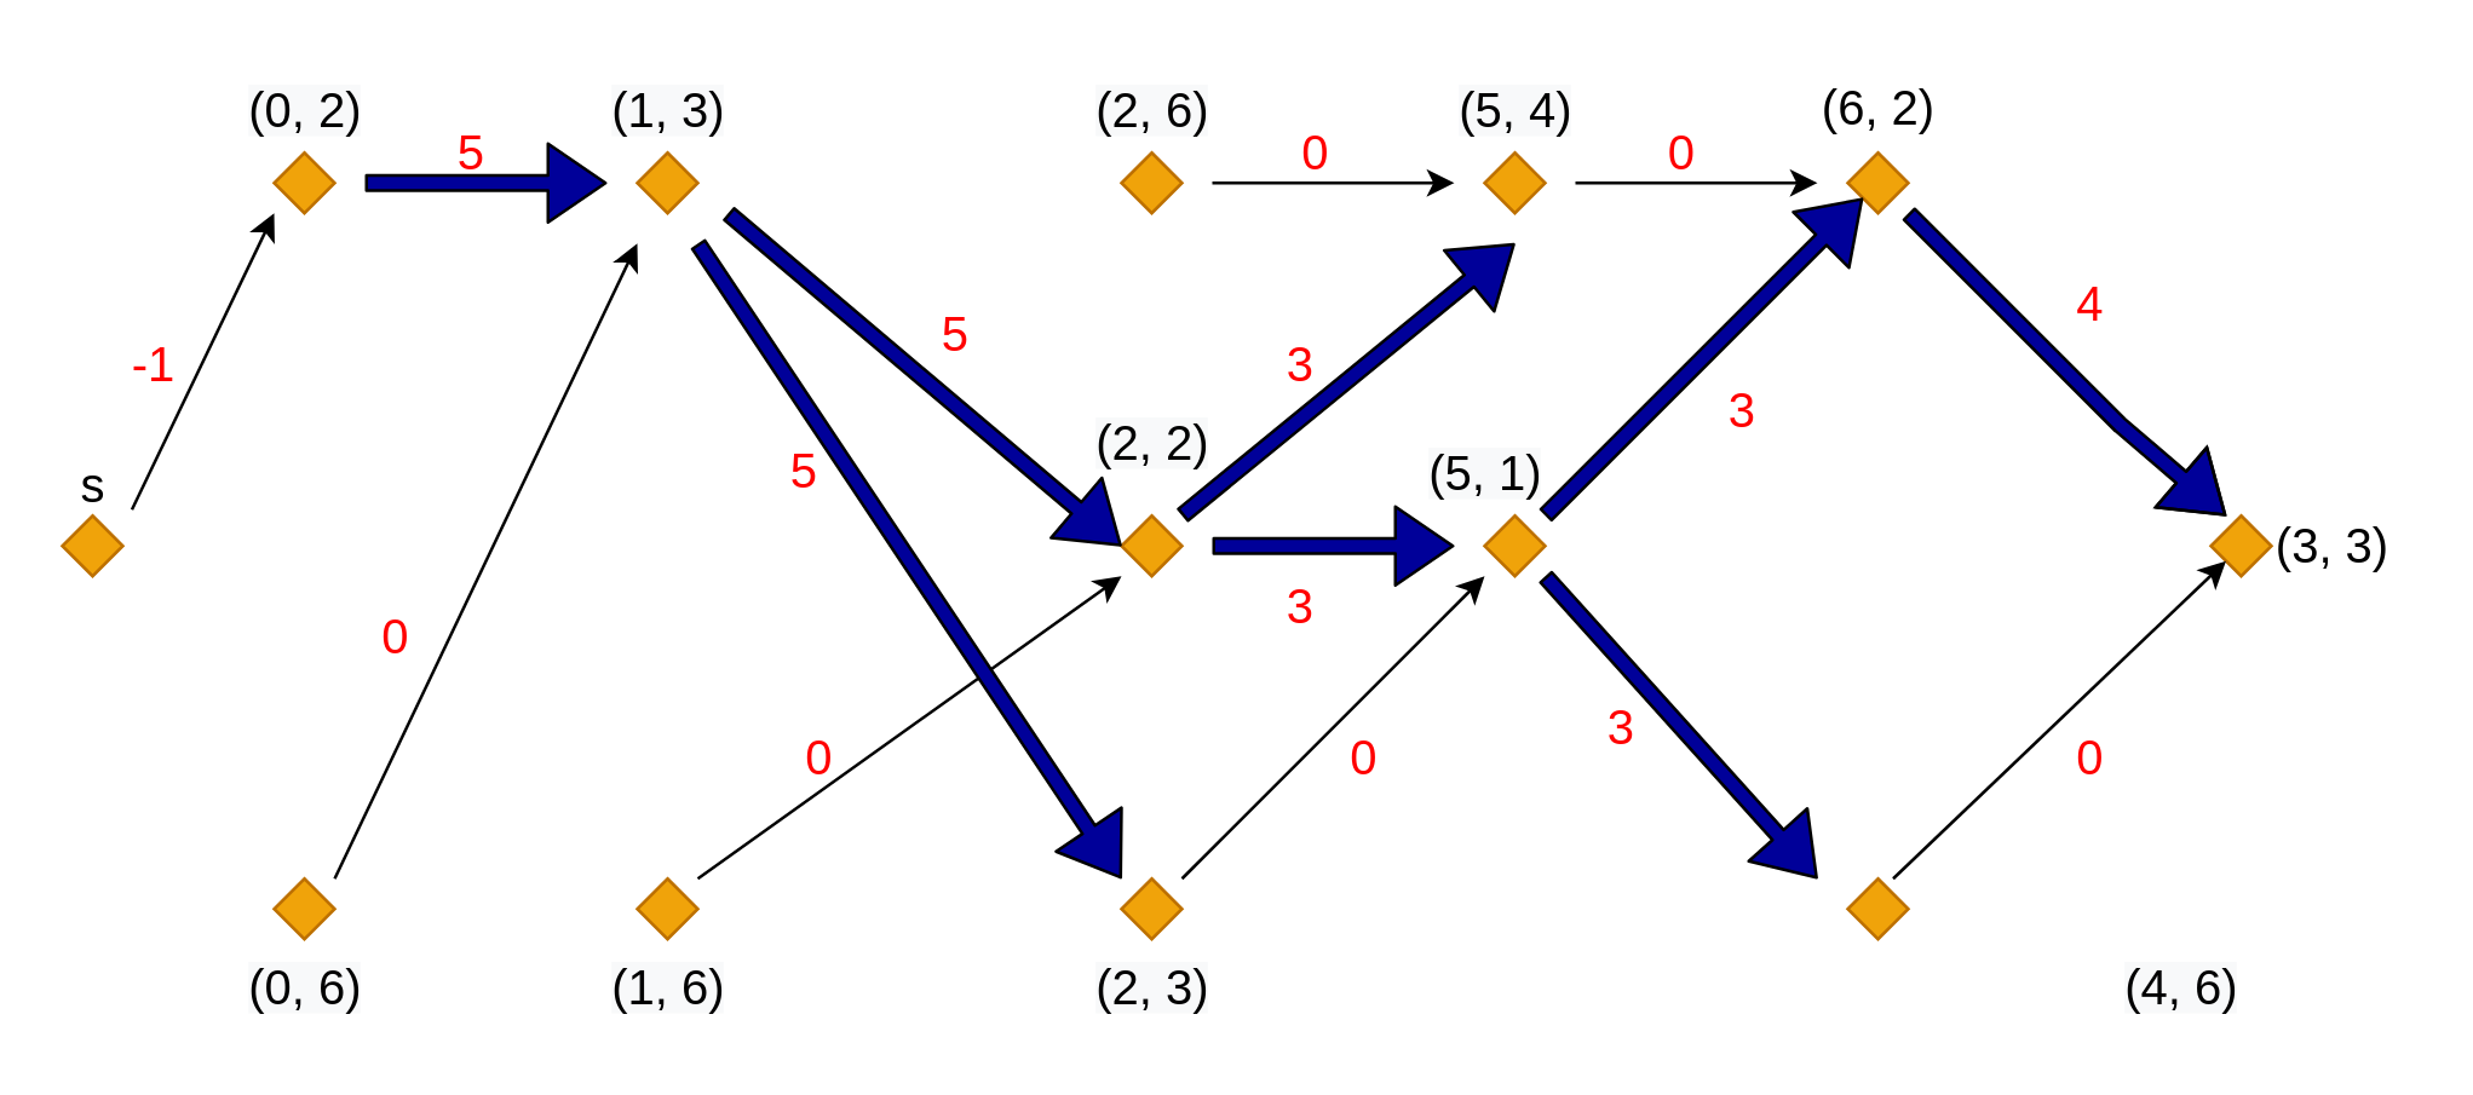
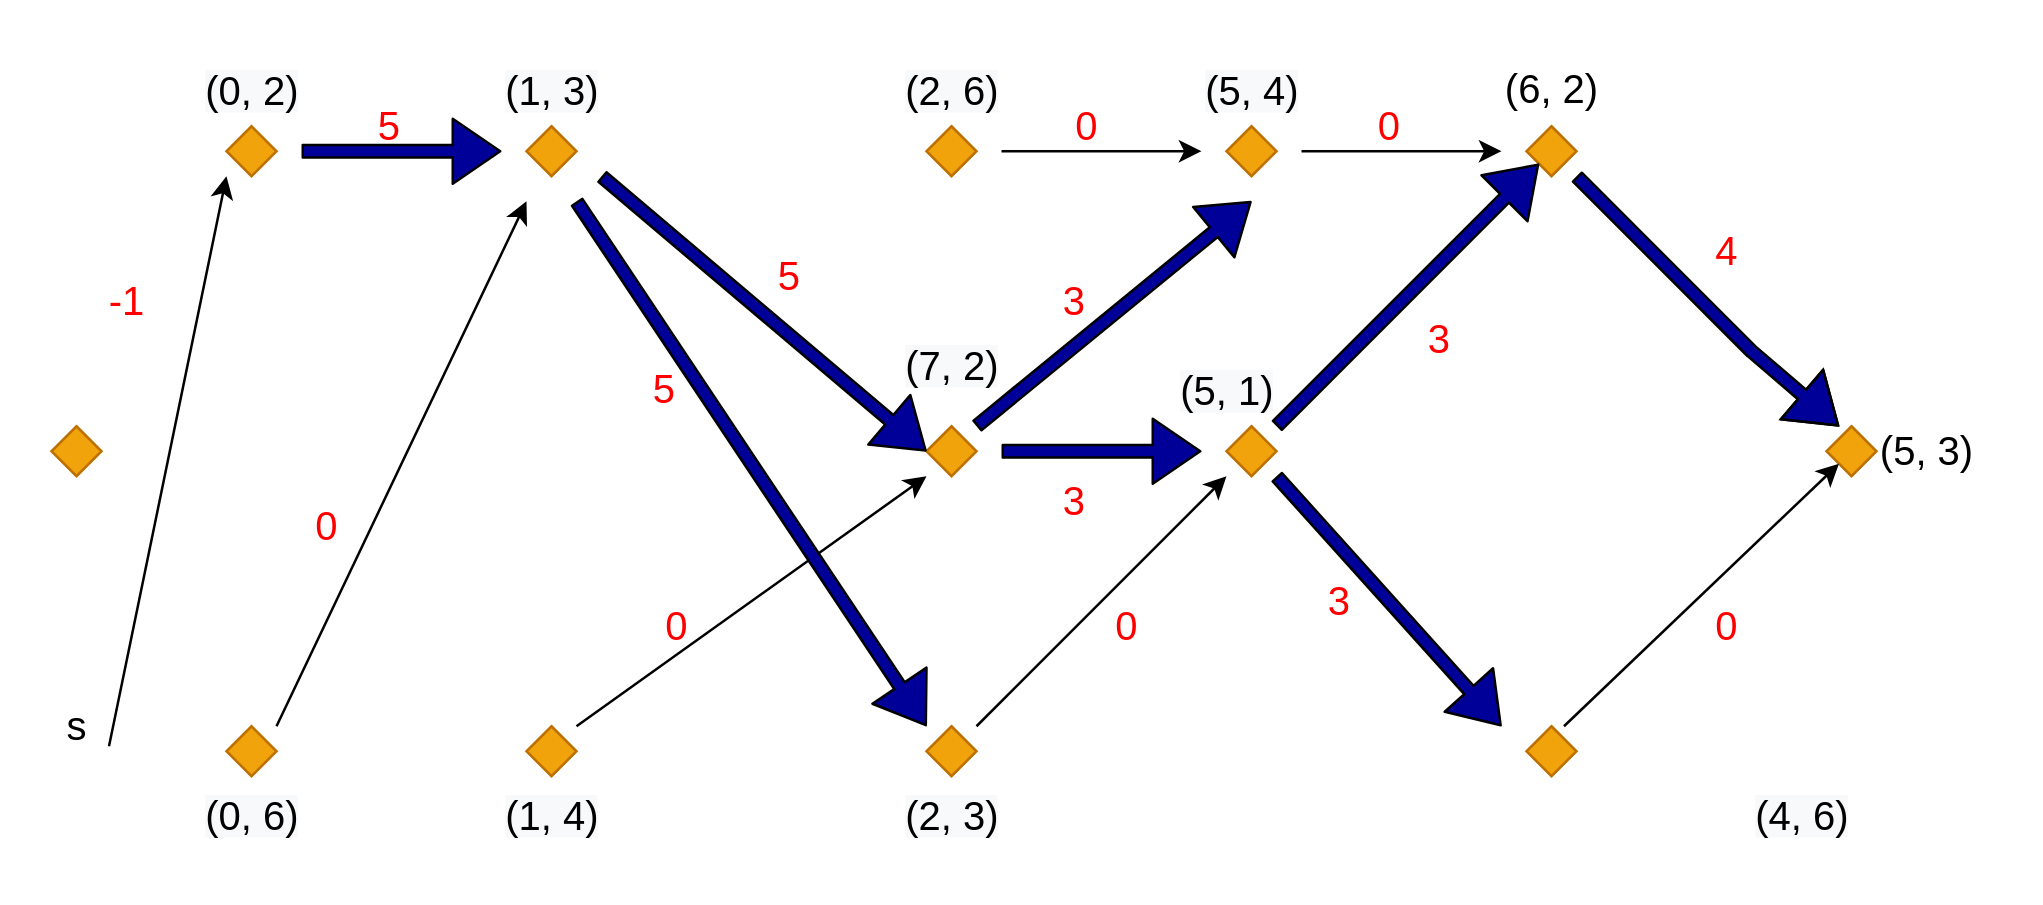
  <mxCell id="0" />
  <mxCell id="1" parent="0" />
  <mxCell id="2" value="" style="rhombus;whiteSpace=wrap;html=1;fillColor=#f0a30a;strokeColor=#BD7000;fontColor=#ffffff;" parent="1" vertex="1"><mxGeometry x="730" y="170" width="20" height="20" as="geometry" /></mxCell>
  <mxCell id="3" value="" style="rhombus;whiteSpace=wrap;html=1;fillColor=#f0a30a;strokeColor=#BD7000;fontColor=#ffffff;" parent="1" vertex="1"><mxGeometry x="610" y="50" width="20" height="20" as="geometry" /></mxCell>
  <mxCell id="4" value="" style="rhombus;whiteSpace=wrap;html=1;fillColor=#f0a30a;strokeColor=#BD7000;fontColor=#ffffff;" parent="1" vertex="1"><mxGeometry x="610" y="290" width="20" height="20" as="geometry" /></mxCell>
  <mxCell id="5" value="" style="rhombus;whiteSpace=wrap;html=1;fillColor=#f0a30a;strokeColor=#BD7000;fontColor=#ffffff;" parent="1" vertex="1"><mxGeometry x="490" y="170" width="20" height="20" as="geometry" /></mxCell>
  <mxCell id="6" style="edgeStyle=none;rounded=0;orthogonalLoop=1;jettySize=auto;html=1;startSize=6;endSize=6;fillColor=#000099;fontSize=11;" parent="1" edge="1"><mxGeometry relative="1" as="geometry"><mxPoint x="600" y="60" as="targetPoint" /><mxPoint x="520" y="60" as="sourcePoint" /></mxGeometry></mxCell>
  <mxCell id="7" value="" style="rhombus;whiteSpace=wrap;html=1;fillColor=#f0a30a;strokeColor=#BD7000;fontColor=#ffffff;" parent="1" vertex="1"><mxGeometry x="490" y="50" width="20" height="20" as="geometry" /></mxCell>
  <mxCell id="8" style="edgeStyle=none;rounded=0;orthogonalLoop=1;jettySize=auto;html=1;startSize=6;endSize=6;fillColor=#000099;" parent="1" edge="1"><mxGeometry relative="1" as="geometry"><mxPoint x="490" y="190" as="targetPoint" /><mxPoint x="390" y="290" as="sourcePoint" /></mxGeometry></mxCell>
  <mxCell id="9" value="" style="rhombus;whiteSpace=wrap;html=1;fillColor=#f0a30a;strokeColor=#BD7000;fontColor=#ffffff;" parent="1" vertex="1"><mxGeometry x="370" y="290" width="20" height="20" as="geometry" /></mxCell>
  <mxCell id="10" value="" style="rhombus;whiteSpace=wrap;html=1;fillColor=#f0a30a;strokeColor=#BD7000;fontColor=#ffffff;" parent="1" vertex="1"><mxGeometry x="370" y="170" width="20" height="20" as="geometry" /></mxCell>
  <mxCell id="11" style="edgeStyle=none;rounded=0;orthogonalLoop=1;jettySize=auto;html=1;startSize=6;endSize=6;fillColor=#000099;fontSize=11;" parent="1" edge="1"><mxGeometry relative="1" as="geometry"><mxPoint x="400" y="60" as="sourcePoint" /><mxPoint x="480" y="60" as="targetPoint" /></mxGeometry></mxCell>
  <mxCell id="12" value="" style="rhombus;whiteSpace=wrap;html=1;fillColor=#f0a30a;strokeColor=#BD7000;fontColor=#ffffff;" parent="1" vertex="1"><mxGeometry x="370" y="50" width="20" height="20" as="geometry" /></mxCell>
  <mxCell id="13" style="edgeStyle=none;rounded=0;orthogonalLoop=1;jettySize=auto;html=1;startSize=6;endSize=6;fillColor=#000099;" parent="1" edge="1"><mxGeometry relative="1" as="geometry"><mxPoint x="230" y="290" as="sourcePoint" /><mxPoint x="370" y="190" as="targetPoint" /></mxGeometry></mxCell>
  <mxCell id="14" value="" style="rhombus;whiteSpace=wrap;html=1;fillColor=#f0a30a;strokeColor=#BD7000;fontColor=#ffffff;" parent="1" vertex="1"><mxGeometry x="210" y="290" width="20" height="20" as="geometry" /></mxCell>
  <mxCell id="15" value="" style="rhombus;whiteSpace=wrap;html=1;fillColor=#f0a30a;strokeColor=#BD7000;fontColor=#ffffff;" parent="1" vertex="1"><mxGeometry x="210" y="50" width="20" height="20" as="geometry" /></mxCell>
  <mxCell id="16" style="rounded=0;orthogonalLoop=1;jettySize=auto;html=1;startSize=6;endSize=6;fillColor=#000099;" parent="1" edge="1"><mxGeometry relative="1" as="geometry"><mxPoint x="210" y="80" as="targetPoint" /><mxPoint x="110" y="290" as="sourcePoint" /></mxGeometry></mxCell>
  <mxCell id="17" value="" style="rhombus;whiteSpace=wrap;html=1;fillColor=#f0a30a;strokeColor=#BD7000;fontColor=#ffffff;" parent="1" vertex="1"><mxGeometry x="90" y="290" width="20" height="20" as="geometry" /></mxCell>
  <mxCell id="18" value="" style="rhombus;whiteSpace=wrap;html=1;fillColor=#f0a30a;strokeColor=#BD7000;fontColor=#ffffff;" parent="1" vertex="1"><mxGeometry x="90" y="50" width="20" height="20" as="geometry" /></mxCell>
  <mxCell id="19" style="edgeStyle=none;rounded=0;orthogonalLoop=1;jettySize=auto;html=1;startSize=6;endSize=6;fillColor=#000099;exitX=1.15;exitY=0.9;exitDx=0;exitDy=0;exitPerimeter=0;" parent="1" source="42" edge="1"><mxGeometry relative="1" as="geometry"><mxPoint x="90" y="70" as="targetPoint" /><mxPoint x="50" y="160" as="sourcePoint" /></mxGeometry></mxCell>
  <mxCell id="20" value="" style="rhombus;whiteSpace=wrap;html=1;fillColor=#f0a30a;strokeColor=#BD7000;fontColor=#ffffff;" parent="1" vertex="1"><mxGeometry y="170" width="20" height="20" as="geometry" x="20" /></mxCell>
  <mxCell id="21" value="" style="endArrow=classic;html=1;entryX=0;entryY=1;entryDx=0;entryDy=0;" parent="1" target="2" edge="1"><mxGeometry width="50" height="50" relative="1" as="geometry"><mxPoint x="625" y="290" as="sourcePoint" /><mxPoint x="460" y="240" as="targetPoint" /></mxGeometry></mxCell>
  <mxCell id="22" value="&lt;font color=&quot;#ff0000&quot; style=&quot;font-size: 16px&quot;&gt;0&lt;/font&gt;" style="text;html=1;align=center;verticalAlign=middle;resizable=0;points=[];autosize=1;" parent="1" vertex="1"><mxGeometry x="680" y="240" width="20" height="20" as="geometry" /></mxCell>
- <mxCell id="23" value="&lt;font style=&quot;font-size: 16px&quot;&gt;(3, 3)&lt;/font&gt;" style="text;html=1;align=center;verticalAlign=middle;resizable=0;points=[];autosize=1;" parent="1" vertex="1"><mxGeometry x="745" y="170" width="50" height="20" as="geometry" /></mxCell>
+ <mxCell id="23" value="&lt;font style=&quot;font-size: 16px&quot;&gt;(5, 3)&lt;/font&gt;" style="text;html=1;align=center;verticalAlign=middle;resizable=0;points=[];autosize=1;" parent="1" vertex="1"><mxGeometry x="745" y="170" width="50" height="20" as="geometry" /></mxCell>
  <mxCell id="24" value="" style="shape=flexArrow;endArrow=classic;html=1;fillColor=#000099;endSize=6;startSize=6;width=5;" parent="1" edge="1"><mxGeometry width="50" height="50" relative="1" as="geometry"><mxPoint x="630" y="70" as="sourcePoint" /><mxPoint x="735" y="170" as="targetPoint" /><Array as="points"><mxPoint x="700" y="140" /></Array></mxGeometry></mxCell>
  <mxCell id="25" value="&lt;font color=&quot;#ff0000&quot; style=&quot;font-size: 16px&quot;&gt;4&lt;/font&gt;" style="text;html=1;align=center;verticalAlign=middle;resizable=0;points=[];autosize=1;" parent="1" vertex="1"><mxGeometry x="680" y="90" width="20" height="20" as="geometry" /></mxCell>
  <mxCell id="26" value="" style="shape=flexArrow;endArrow=classic;html=1;fillColor=#000099;endSize=6;startSize=6;width=5;" parent="1" edge="1"><mxGeometry width="50" height="50" relative="1" as="geometry"><mxPoint x="510" y="190" as="sourcePoint" /><mxPoint x="600" y="290" as="targetPoint" /><Array as="points" /></mxGeometry></mxCell>
  <mxCell id="27" value="" style="shape=flexArrow;endArrow=classic;html=1;fillColor=#000099;endSize=6;startSize=6;entryX=0;entryY=1;entryDx=0;entryDy=0;width=5;" parent="1" target="3" edge="1"><mxGeometry width="50" height="50" relative="1" as="geometry"><mxPoint x="510" y="170" as="sourcePoint" /><mxPoint x="610" y="300" as="targetPoint" /><Array as="points" /></mxGeometry></mxCell>
  <mxCell id="28" value="" style="shape=flexArrow;endArrow=classic;html=1;fillColor=#000099;endSize=6;startSize=6;width=5;" parent="1" edge="1"><mxGeometry width="50" height="50" relative="1" as="geometry"><mxPoint x="400" y="180" as="sourcePoint" /><mxPoint x="480" y="180" as="targetPoint" /><Array as="points" /></mxGeometry></mxCell>
  <mxCell id="29" value="" style="shape=flexArrow;endArrow=classic;html=1;fillColor=#000099;endSize=6;startSize=6;width=5;" parent="1" edge="1"><mxGeometry width="50" height="50" relative="1" as="geometry"><mxPoint x="390" y="170" as="sourcePoint" /><mxPoint x="500" y="80" as="targetPoint" /><Array as="points" /></mxGeometry></mxCell>
  <mxCell id="30" value="" style="shape=flexArrow;endArrow=classic;html=1;fillColor=#000099;endSize=6;startSize=6;fontSize=11;spacing=2;verticalAlign=middle;width=5;" parent="1" edge="1"><mxGeometry width="50" height="50" relative="1" as="geometry"><mxPoint x="230" y="80" as="sourcePoint" /><mxPoint x="370" y="290" as="targetPoint" /><Array as="points" /></mxGeometry></mxCell>
  <mxCell id="31" value="" style="shape=flexArrow;endArrow=classic;html=1;fillColor=#000099;endSize=6;startSize=6;width=5;" parent="1" edge="1"><mxGeometry width="50" height="50" relative="1" as="geometry"><mxPoint x="240" y="70" as="sourcePoint" /><mxPoint x="370" y="180" as="targetPoint" /><Array as="points" /></mxGeometry></mxCell>
  <mxCell id="32" value="" style="shape=flexArrow;endArrow=classic;html=1;fillColor=#000099;endSize=6;startSize=6;width=5;" parent="1" edge="1"><mxGeometry width="50" height="50" relative="1" as="geometry"><mxPoint x="120" y="60" as="sourcePoint" /><mxPoint x="200" y="60" as="targetPoint" /><Array as="points" /></mxGeometry></mxCell>
  <mxCell id="33" value="&lt;font color=&quot;#ff0000&quot; style=&quot;font-size: 16px&quot;&gt;0&lt;/font&gt;" style="text;html=1;align=center;verticalAlign=middle;resizable=0;points=[];autosize=1;" parent="1" vertex="1"><mxGeometry x="440" y="240" width="20" height="20" as="geometry" /></mxCell>
  <mxCell id="34" value="&lt;font color=&quot;#ff0000&quot; style=&quot;font-size: 16px&quot;&gt;0&lt;/font&gt;" style="text;html=1;align=center;verticalAlign=middle;resizable=0;points=[];autosize=1;" parent="1" vertex="1"><mxGeometry x="260" y="240" width="20" height="20" as="geometry" /></mxCell>
  <mxCell id="35" value="&lt;font color=&quot;#ff0000&quot; style=&quot;font-size: 16px&quot;&gt;0&lt;/font&gt;" style="text;html=1;align=center;verticalAlign=middle;resizable=0;points=[];autosize=1;" parent="1" vertex="1"><mxGeometry x="120" y="200" width="20" height="20" as="geometry" /></mxCell>
  <mxCell id="36" value="&lt;font color=&quot;#ff0000&quot; style=&quot;font-size: 16px&quot;&gt;-1&lt;/font&gt;" style="text;html=1;align=center;verticalAlign=middle;resizable=0;points=[];autosize=1;" parent="1" vertex="1"><mxGeometry x="35" y="110" width="30" height="20" as="geometry" /></mxCell>
  <mxCell id="37" value="&lt;span style=&quot;font-size: 16px&quot;&gt;(6, 2)&lt;/span&gt;" style="text;html=1;align=center;verticalAlign=middle;resizable=0;points=[];autosize=1;fontSize=11;" parent="1" vertex="1"><mxGeometry x="595" y="25" width="50" height="20" as="geometry" /></mxCell>
  <mxCell id="38" value="&lt;span style=&quot;color: rgb(0 , 0 , 0) ; font-family: &amp;#34;helvetica&amp;#34; ; font-size: 16px ; font-style: normal ; font-weight: 400 ; letter-spacing: normal ; text-align: center ; text-indent: 0px ; text-transform: none ; word-spacing: 0px ; background-color: rgb(248 , 249 , 250) ; display: inline ; float: none&quot;&gt;(5, 4)&lt;/span&gt;" style="text;whiteSpace=wrap;html=1;fontSize=11;" parent="1" vertex="1"><mxGeometry x="480" y="20" width="60" height="30" as="geometry" /></mxCell>
  <mxCell id="39" value="&lt;span style=&quot;color: rgb(0 , 0 , 0) ; font-family: &amp;#34;helvetica&amp;#34; ; font-size: 16px ; font-style: normal ; font-weight: 400 ; letter-spacing: normal ; text-align: center ; text-indent: 0px ; text-transform: none ; word-spacing: 0px ; background-color: rgb(248 , 249 , 250) ; display: inline ; float: none&quot;&gt;(2, 6)&lt;/span&gt;" style="text;whiteSpace=wrap;html=1;fontSize=11;" parent="1" vertex="1"><mxGeometry x="360" y="20" width="60" height="30" as="geometry" /></mxCell>
  <mxCell id="40" value="&lt;span style=&quot;color: rgb(0 , 0 , 0) ; font-family: &amp;#34;helvetica&amp;#34; ; font-size: 16px ; font-style: normal ; font-weight: 400 ; letter-spacing: normal ; text-align: center ; text-indent: 0px ; text-transform: none ; word-spacing: 0px ; background-color: rgb(248 , 249 , 250) ; display: inline ; float: none&quot;&gt;(1, 3)&lt;/span&gt;" style="text;whiteSpace=wrap;html=1;fontSize=11;" parent="1" vertex="1"><mxGeometry x="200" y="20" width="60" height="30" as="geometry" /></mxCell>
  <mxCell id="41" value="&lt;span style=&quot;color: rgb(0 , 0 , 0) ; font-family: &amp;#34;helvetica&amp;#34; ; font-size: 16px ; font-style: normal ; font-weight: 400 ; letter-spacing: normal ; text-align: center ; text-indent: 0px ; text-transform: none ; word-spacing: 0px ; background-color: rgb(248 , 249 , 250) ; display: inline ; float: none&quot;&gt;(0, 2)&lt;/span&gt;" style="text;whiteSpace=wrap;html=1;fontSize=11;" parent="1" vertex="1"><mxGeometry x="80" y="20" width="60" height="30" as="geometry" /></mxCell>
- <mxCell id="42" value="&lt;font style=&quot;font-size: 16px&quot;&gt;s&lt;/font&gt;" style="text;html=1;align=center;verticalAlign=middle;resizable=0;points=[];autosize=1;fontSize=11;" parent="1" vertex="1"><mxGeometry y="150" width="20" height="20" as="geometry" x="20" /></mxCell>
+ <mxCell id="42" value="&lt;font style=&quot;font-size: 16px&quot;&gt;s&lt;/font&gt;" style="text;html=1;align=center;verticalAlign=middle;resizable=0;points=[];autosize=1;fontSize=11;" parent="1" vertex="1"><mxGeometry x="20" y="280" width="20" height="20" as="geometry" /></mxCell>
  <mxCell id="43" value="&lt;span style=&quot;color: rgb(0 , 0 , 0) ; font-family: &amp;#34;helvetica&amp;#34; ; font-size: 16px ; font-style: normal ; font-weight: 400 ; letter-spacing: normal ; text-align: center ; text-indent: 0px ; text-transform: none ; word-spacing: 0px ; background-color: rgb(248 , 249 , 250) ; display: inline ; float: none&quot;&gt;(0, 6)&lt;/span&gt;" style="text;whiteSpace=wrap;html=1;fontSize=11;" parent="1" vertex="1"><mxGeometry x="80" y="310" width="60" height="30" as="geometry" /></mxCell>
- <mxCell id="44" value="&lt;span style=&quot;color: rgb(0 , 0 , 0) ; font-family: &amp;#34;helvetica&amp;#34; ; font-size: 16px ; font-style: normal ; font-weight: 400 ; letter-spacing: normal ; text-align: center ; text-indent: 0px ; text-transform: none ; word-spacing: 0px ; background-color: rgb(248 , 249 , 250) ; display: inline ; float: none&quot;&gt;(1, 6)&lt;/span&gt;" style="text;whiteSpace=wrap;html=1;fontSize=11;" parent="1" vertex="1"><mxGeometry x="200" y="310" width="60" height="30" as="geometry" /></mxCell>
+ <mxCell id="44" value="&lt;span style=&quot;color: rgb(0 , 0 , 0) ; font-family: &amp;#34;helvetica&amp;#34; ; font-size: 16px ; font-style: normal ; font-weight: 400 ; letter-spacing: normal ; text-align: center ; text-indent: 0px ; text-transform: none ; word-spacing: 0px ; background-color: rgb(248 , 249 , 250) ; display: inline ; float: none&quot;&gt;(1, 4)&lt;/span&gt;" style="text;whiteSpace=wrap;html=1;fontSize=11;" parent="1" vertex="1"><mxGeometry x="200" y="310" width="60" height="30" as="geometry" /></mxCell>
  <mxCell id="45" value="&lt;span style=&quot;color: rgb(0 , 0 , 0) ; font-family: &amp;#34;helvetica&amp;#34; ; font-size: 16px ; font-style: normal ; font-weight: 400 ; letter-spacing: normal ; text-align: center ; text-indent: 0px ; text-transform: none ; word-spacing: 0px ; background-color: rgb(248 , 249 , 250) ; display: inline ; float: none&quot;&gt;(2, 3)&lt;/span&gt;" style="text;whiteSpace=wrap;html=1;fontSize=11;" parent="1" vertex="1"><mxGeometry x="360" y="310" width="60" height="30" as="geometry" /></mxCell>
  <mxCell id="46" value="&lt;span style=&quot;color: rgb(0 , 0 , 0) ; font-family: &amp;#34;helvetica&amp;#34; ; font-size: 16px ; font-style: normal ; font-weight: 400 ; letter-spacing: normal ; text-align: center ; text-indent: 0px ; text-transform: none ; word-spacing: 0px ; background-color: rgb(248 , 249 , 250) ; display: inline ; float: none&quot;&gt;(4, 6)&lt;/span&gt;" style="text;whiteSpace=wrap;html=1;fontSize=11;" parent="1" vertex="1"><mxGeometry x="700" y="310" width="60" height="30" as="geometry" /></mxCell>
  <mxCell id="47" value="&lt;span style=&quot;color: rgb(0 , 0 , 0) ; font-family: &amp;#34;helvetica&amp;#34; ; font-size: 16px ; font-style: normal ; font-weight: 400 ; letter-spacing: normal ; text-align: center ; text-indent: 0px ; text-transform: none ; word-spacing: 0px ; background-color: rgb(248 , 249 , 250) ; display: inline ; float: none&quot;&gt;(5, 1)&lt;/span&gt;" style="text;whiteSpace=wrap;html=1;fontSize=11;" parent="1" vertex="1"><mxGeometry x="470" y="140" width="60" height="30" as="geometry" /></mxCell>
- <mxCell id="48" value="&lt;span style=&quot;color: rgb(0 , 0 , 0) ; font-family: &amp;#34;helvetica&amp;#34; ; font-size: 16px ; font-style: normal ; font-weight: 400 ; letter-spacing: normal ; text-align: center ; text-indent: 0px ; text-transform: none ; word-spacing: 0px ; background-color: rgb(248 , 249 , 250) ; display: inline ; float: none&quot;&gt;(2, 2)&lt;/span&gt;" style="text;whiteSpace=wrap;html=1;fontSize=11;" parent="1" vertex="1"><mxGeometry x="360" y="130" width="60" height="30" as="geometry" /></mxCell>
+ <mxCell id="48" value="&lt;span style=&quot;color: rgb(0 , 0 , 0) ; font-family: &amp;#34;helvetica&amp;#34; ; font-size: 16px ; font-style: normal ; font-weight: 400 ; letter-spacing: normal ; text-align: center ; text-indent: 0px ; text-transform: none ; word-spacing: 0px ; background-color: rgb(248 , 249 , 250) ; display: inline ; float: none&quot;&gt;(7, 2)&lt;/span&gt;" style="text;whiteSpace=wrap;html=1;fontSize=11;" parent="1" vertex="1"><mxGeometry x="360" y="130" width="60" height="30" as="geometry" /></mxCell>
  <mxCell id="49" value="&lt;font color=&quot;#ff0000&quot; style=&quot;font-size: 16px&quot;&gt;5&lt;/font&gt;" style="text;html=1;align=center;verticalAlign=middle;resizable=0;points=[];autosize=1;" parent="1" vertex="1"><mxGeometry x="145" y="40" width="20" height="20" as="geometry" /></mxCell>
  <mxCell id="50" value="&lt;font color=&quot;#ff0000&quot; style=&quot;font-size: 16px&quot;&gt;5&lt;/font&gt;" style="text;html=1;align=center;verticalAlign=middle;resizable=0;points=[];autosize=1;" parent="1" vertex="1"><mxGeometry x="305" y="100" width="20" height="20" as="geometry" /></mxCell>
  <mxCell id="51" value="&lt;font color=&quot;#ff0000&quot; style=&quot;font-size: 16px&quot;&gt;5&lt;/font&gt;" style="text;html=1;align=center;verticalAlign=middle;resizable=0;points=[];autosize=1;" parent="1" vertex="1"><mxGeometry x="255" y="145" width="20" height="20" as="geometry" /></mxCell>
  <mxCell id="52" value="&lt;font color=&quot;#ff0000&quot; style=&quot;font-size: 16px&quot;&gt;0&lt;/font&gt;" style="text;html=1;align=center;verticalAlign=middle;resizable=0;points=[];autosize=1;" parent="1" vertex="1"><mxGeometry x="424" y="40" width="20" height="20" as="geometry" /></mxCell>
  <mxCell id="53" value="&lt;font color=&quot;#ff0000&quot; style=&quot;font-size: 16px&quot;&gt;0&lt;/font&gt;" style="text;html=1;align=center;verticalAlign=middle;resizable=0;points=[];autosize=1;" parent="1" vertex="1"><mxGeometry x="545" y="40" width="20" height="20" as="geometry" /></mxCell>
  <mxCell id="54" value="&lt;font color=&quot;#ff0000&quot; style=&quot;font-size: 16px&quot;&gt;3&lt;/font&gt;" style="text;html=1;align=center;verticalAlign=middle;resizable=0;points=[];autosize=1;" parent="1" vertex="1"><mxGeometry x="419" y="110" width="20" height="20" as="geometry" /></mxCell>
  <mxCell id="55" value="&lt;font color=&quot;#ff0000&quot; style=&quot;font-size: 16px&quot;&gt;3&lt;/font&gt;" style="text;html=1;align=center;verticalAlign=middle;resizable=0;points=[];autosize=1;" parent="1" vertex="1"><mxGeometry x="419" y="190" width="20" height="20" as="geometry" /></mxCell>
  <mxCell id="56" value="&lt;font color=&quot;#ff0000&quot; style=&quot;font-size: 16px&quot;&gt;3&lt;/font&gt;" style="text;html=1;align=center;verticalAlign=middle;resizable=0;points=[];autosize=1;" parent="1" vertex="1"><mxGeometry x="565" y="125" width="20" height="20" as="geometry" /></mxCell>
  <mxCell id="57" value="&lt;font color=&quot;#ff0000&quot; style=&quot;font-size: 16px&quot;&gt;3&lt;/font&gt;" style="text;html=1;align=center;verticalAlign=middle;resizable=0;points=[];autosize=1;" parent="1" vertex="1"><mxGeometry x="525" y="230" width="20" height="20" as="geometry" /></mxCell>
